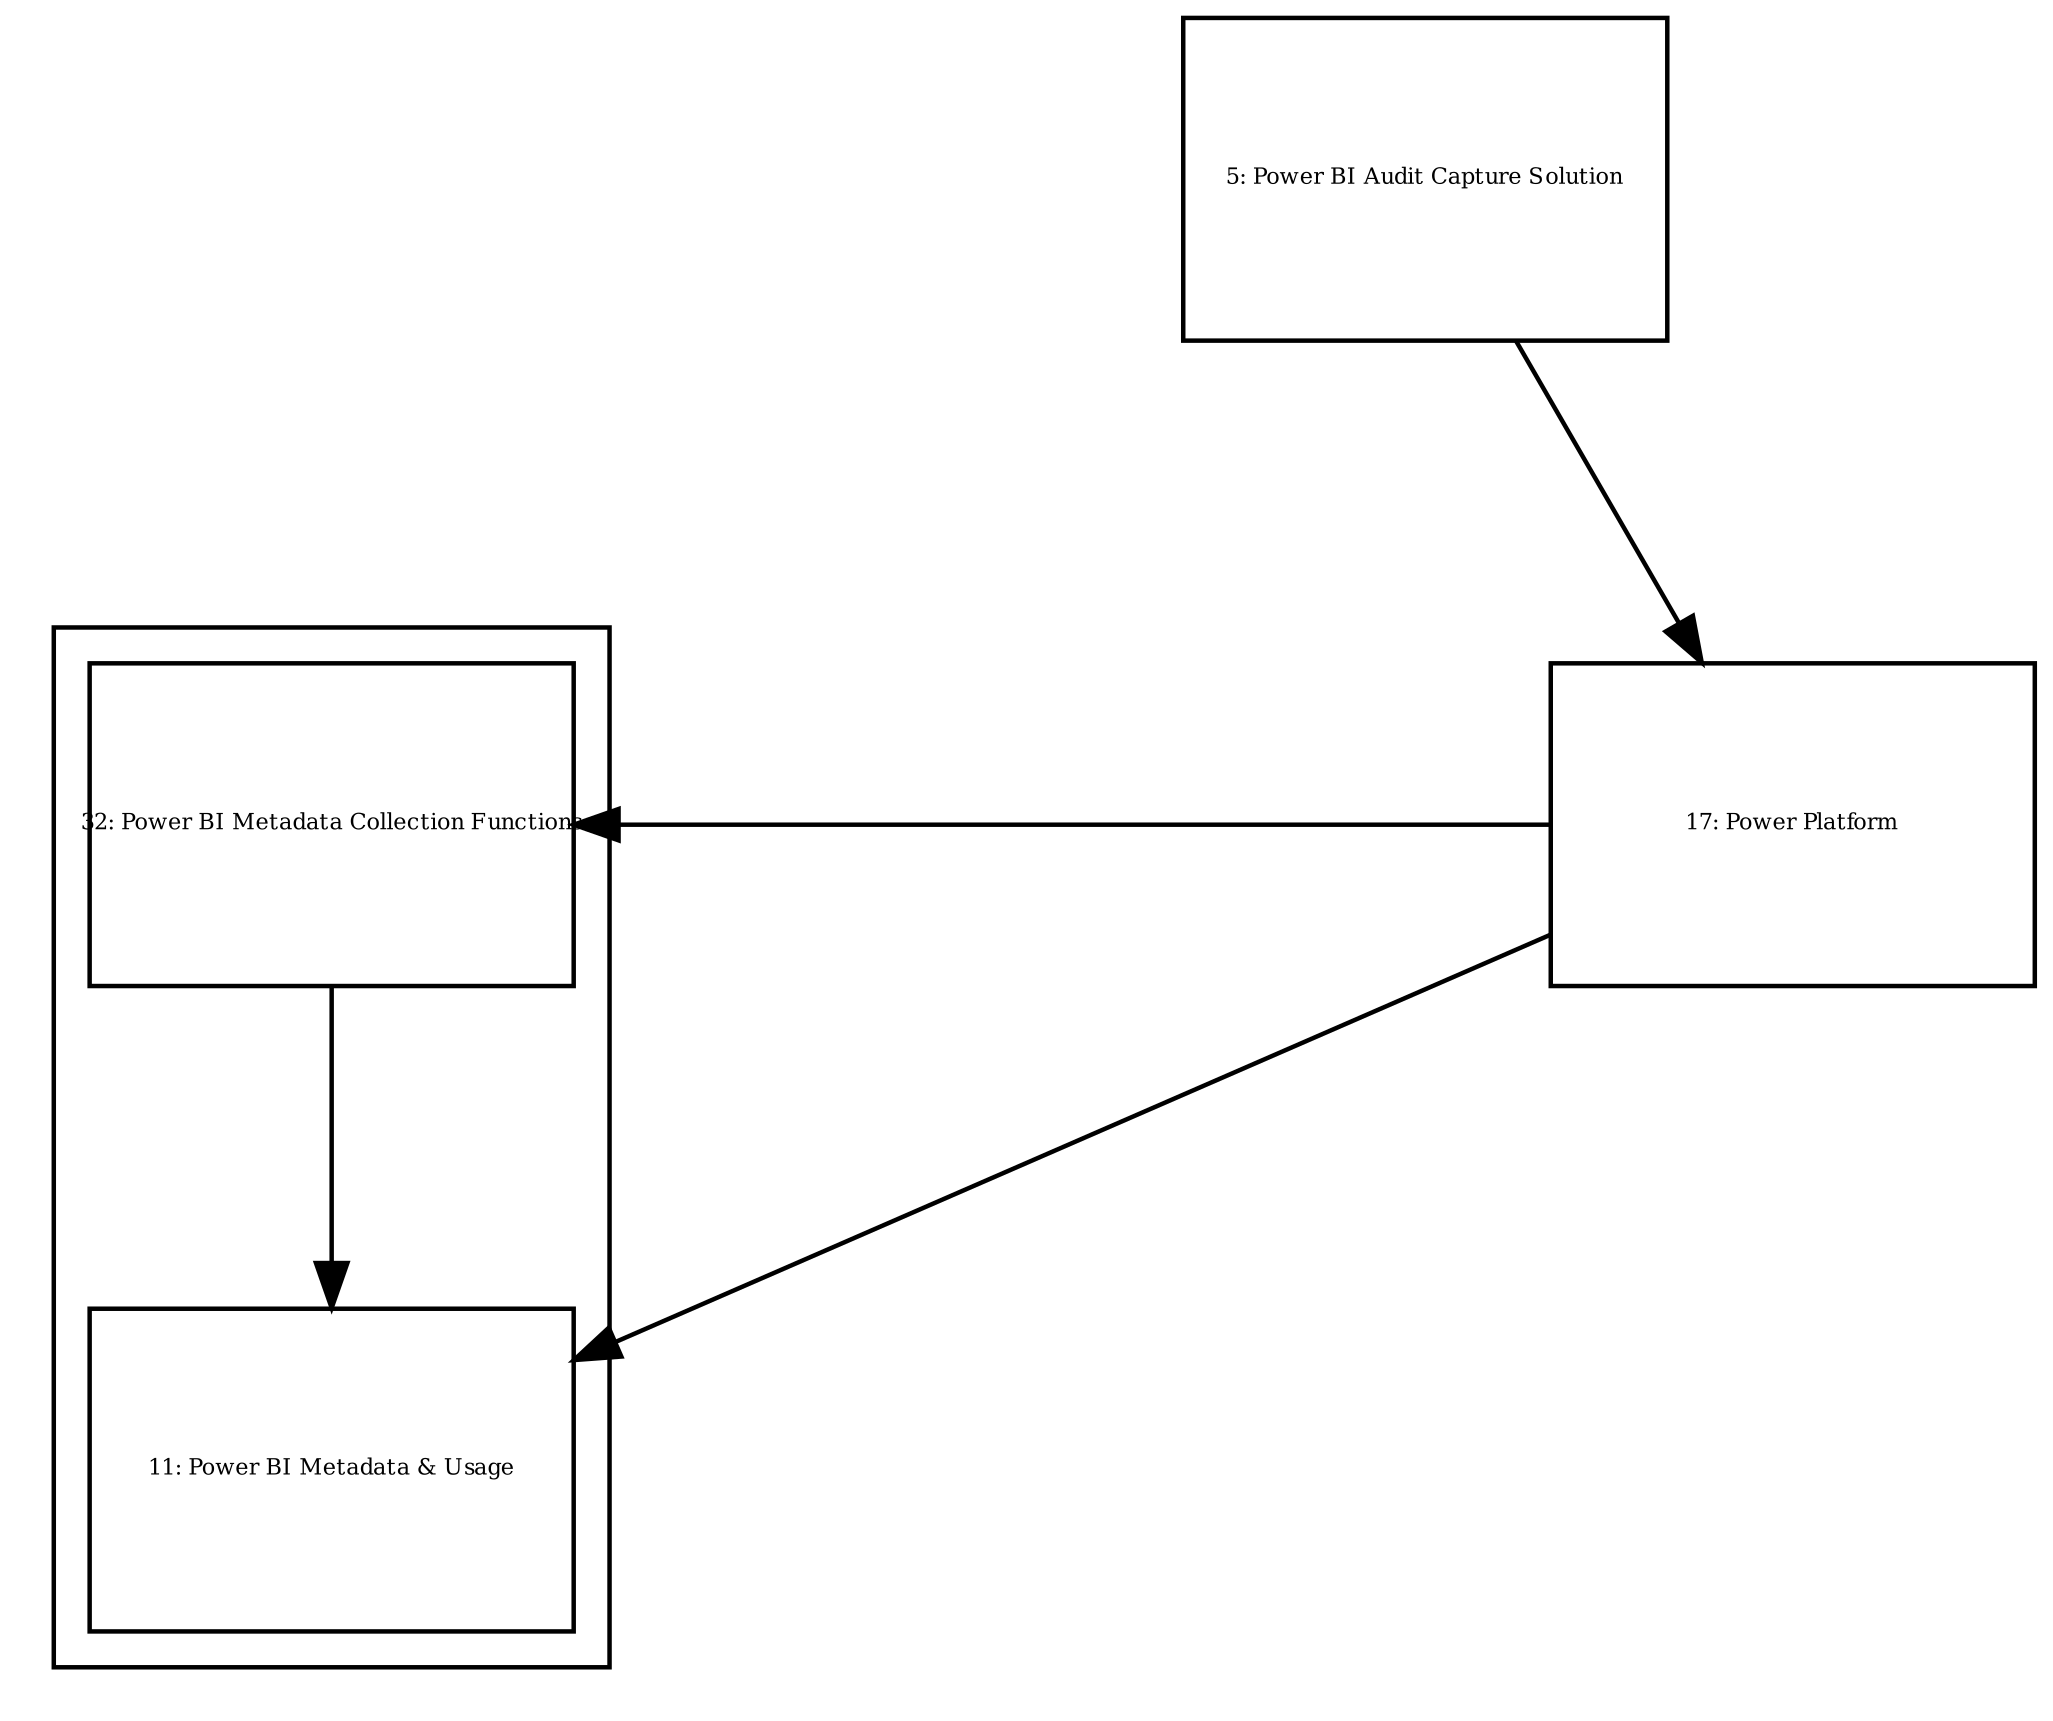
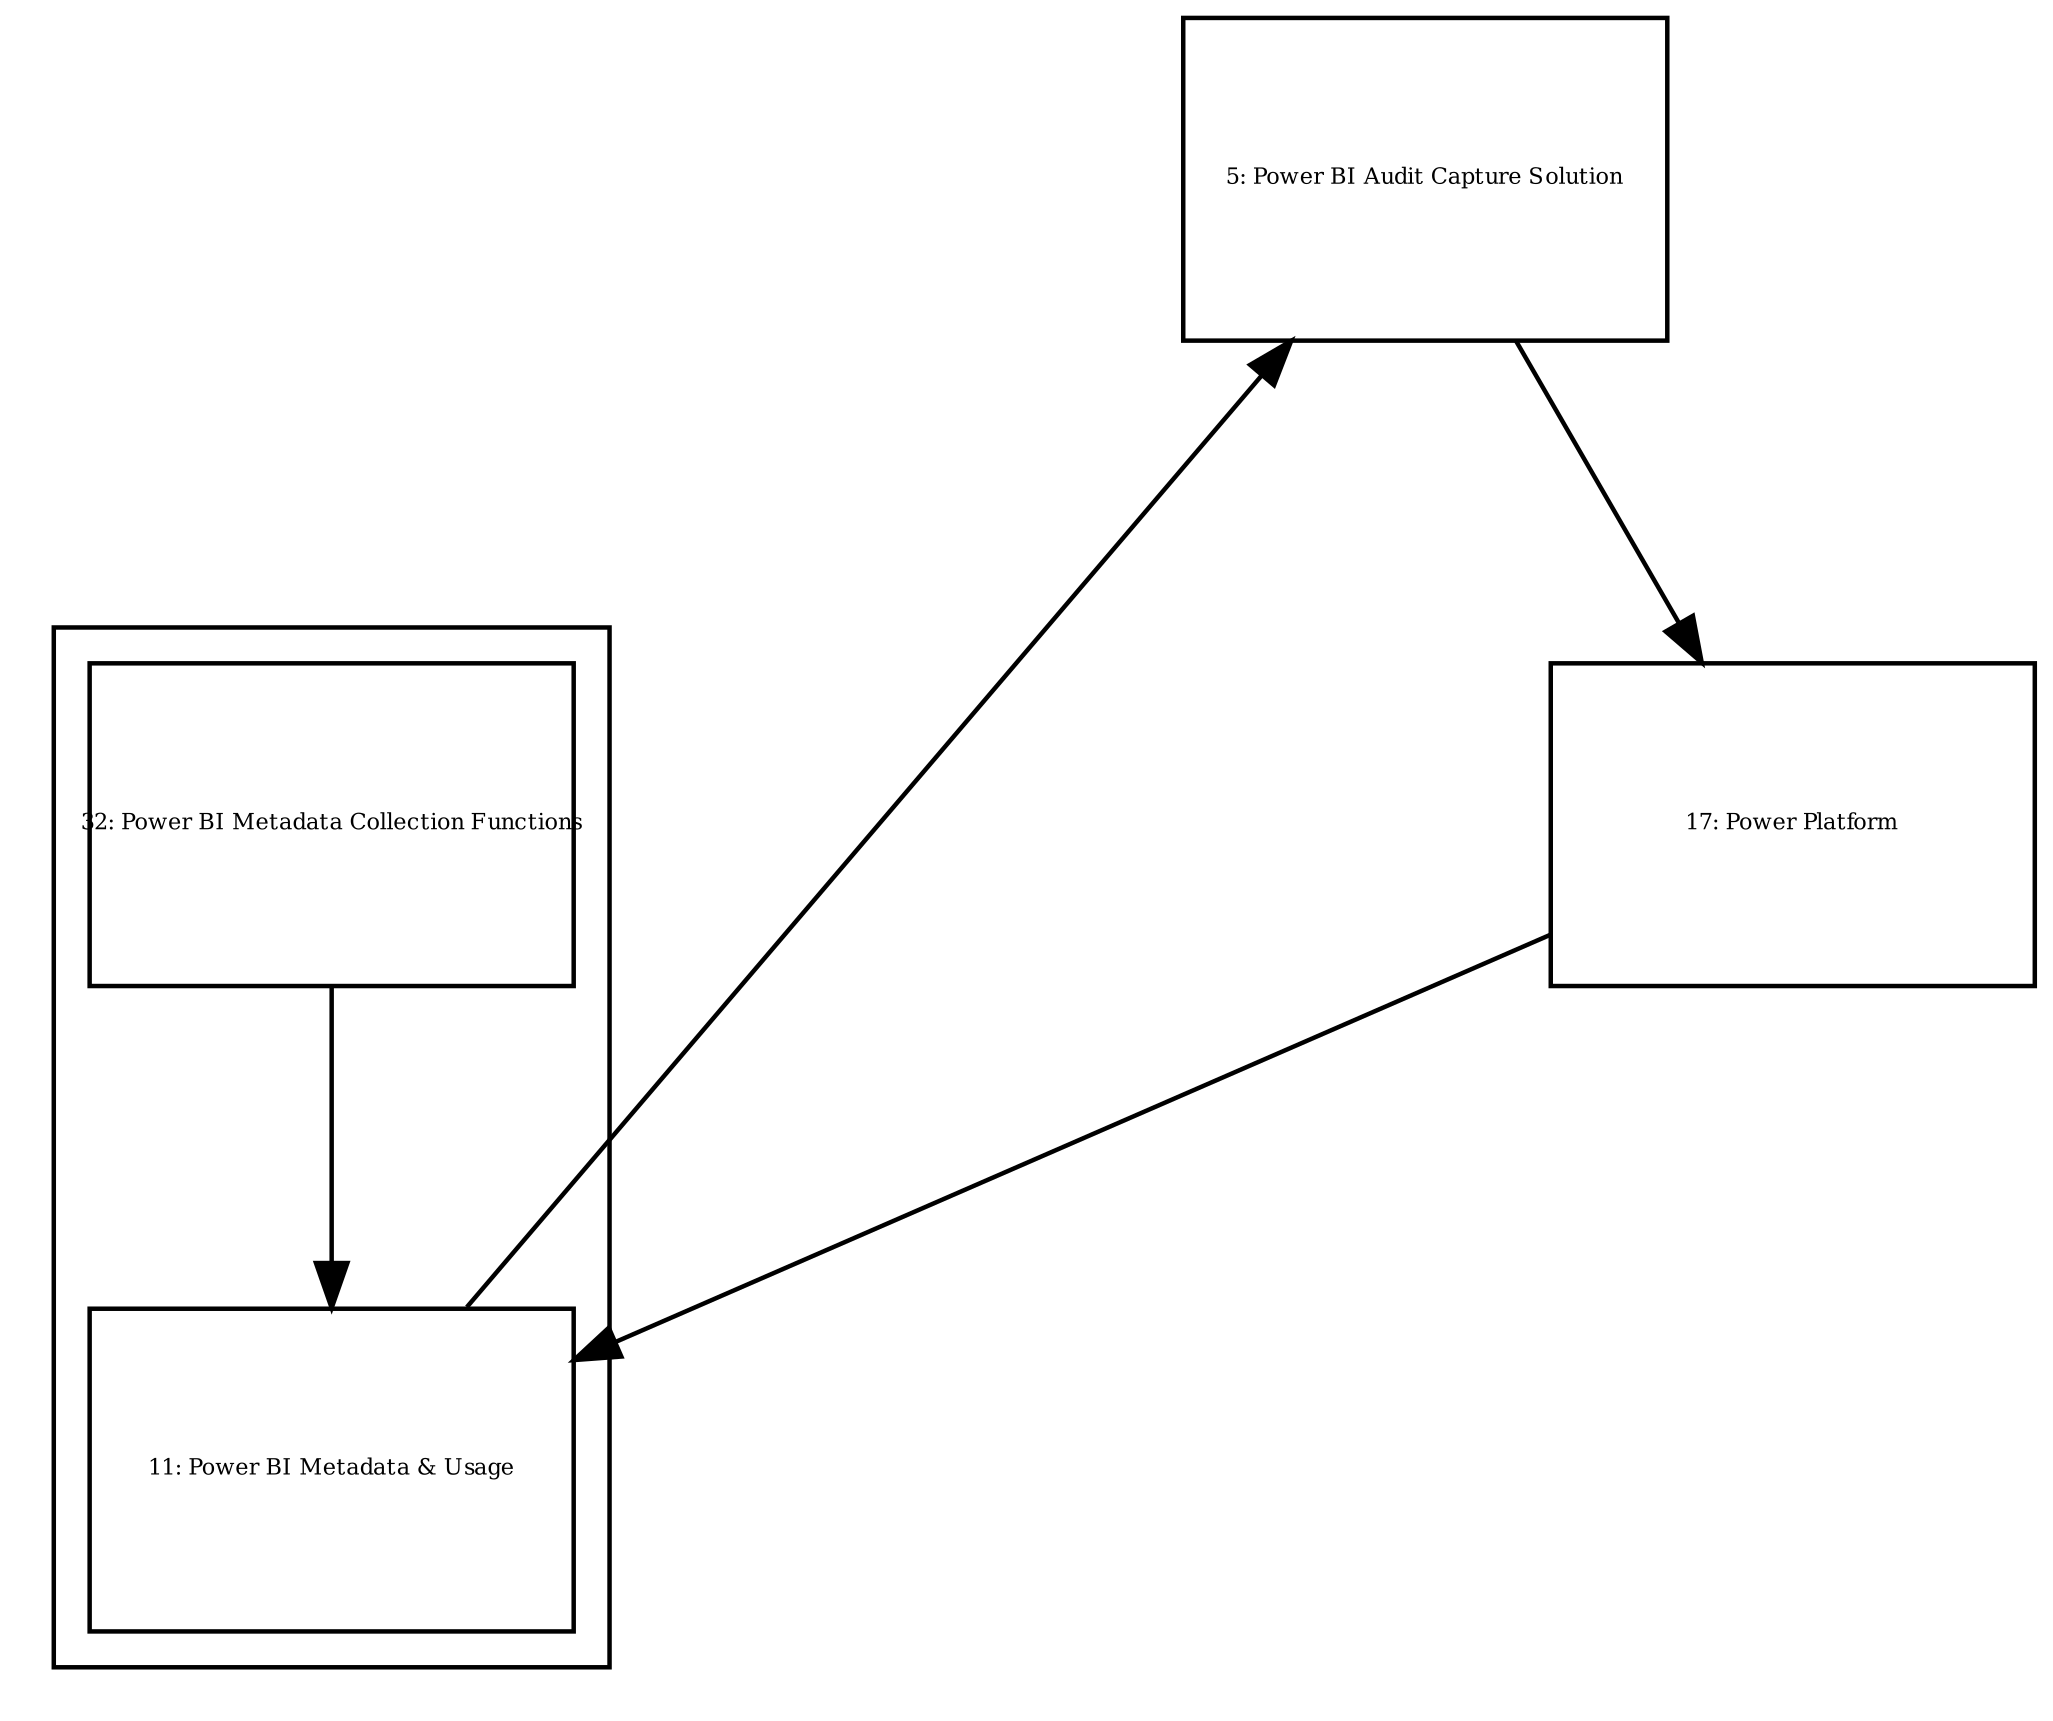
  digraph {
    compound=true
    fontsize=5
    nodesep=1.0
    rankdir=TB
    ranksep=1.0
    splines=polyline
    node [fixedsize=true fontsize=5 shape=box]
    n1 [height=1.000000 label="11: Power BI Metadata & Usage" width=1.500000]
    n2 [height=1.000000 label="32: Power BI Metadata Collection Functions" width=1.500000]
    n3 [height=1.000000 label="5: Power BI Audit Capture Solution" width=1.500000]
    n4 [height=1.000000 label="17: Power Platform" width=1.500000]
    subgraph cluster_1 {
      n1
      n2
    }
+   n1 -> n3
    n2 -> n1
    n3 -> n4
    n4 -> n1
-   n4 -> n2
  }
